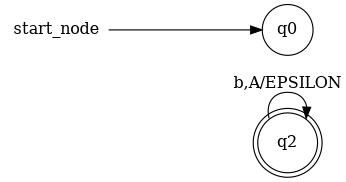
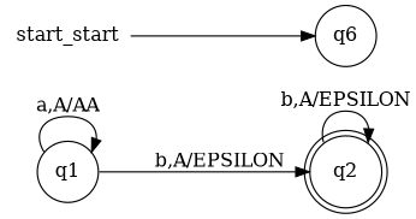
  digraph {
    rankdir=LR
    node [shape=circle]
+   n1 [label=q1]
    n2 [label=q2 shape=doublecircle]
-   n3 [label=q0]
-   start_node [height=0 shape=none width=0]
+   n3 [label=q6]
+   start_node [height=0 shape=none width=0 label=start_start]
+   n1 -> n1 [label="a,A/AA"]
+   n1 -> n2 [label="b,A/EPSILON"]
    n2 -> n2 [label="b,A/EPSILON"]
    start_node -> n3
  }
